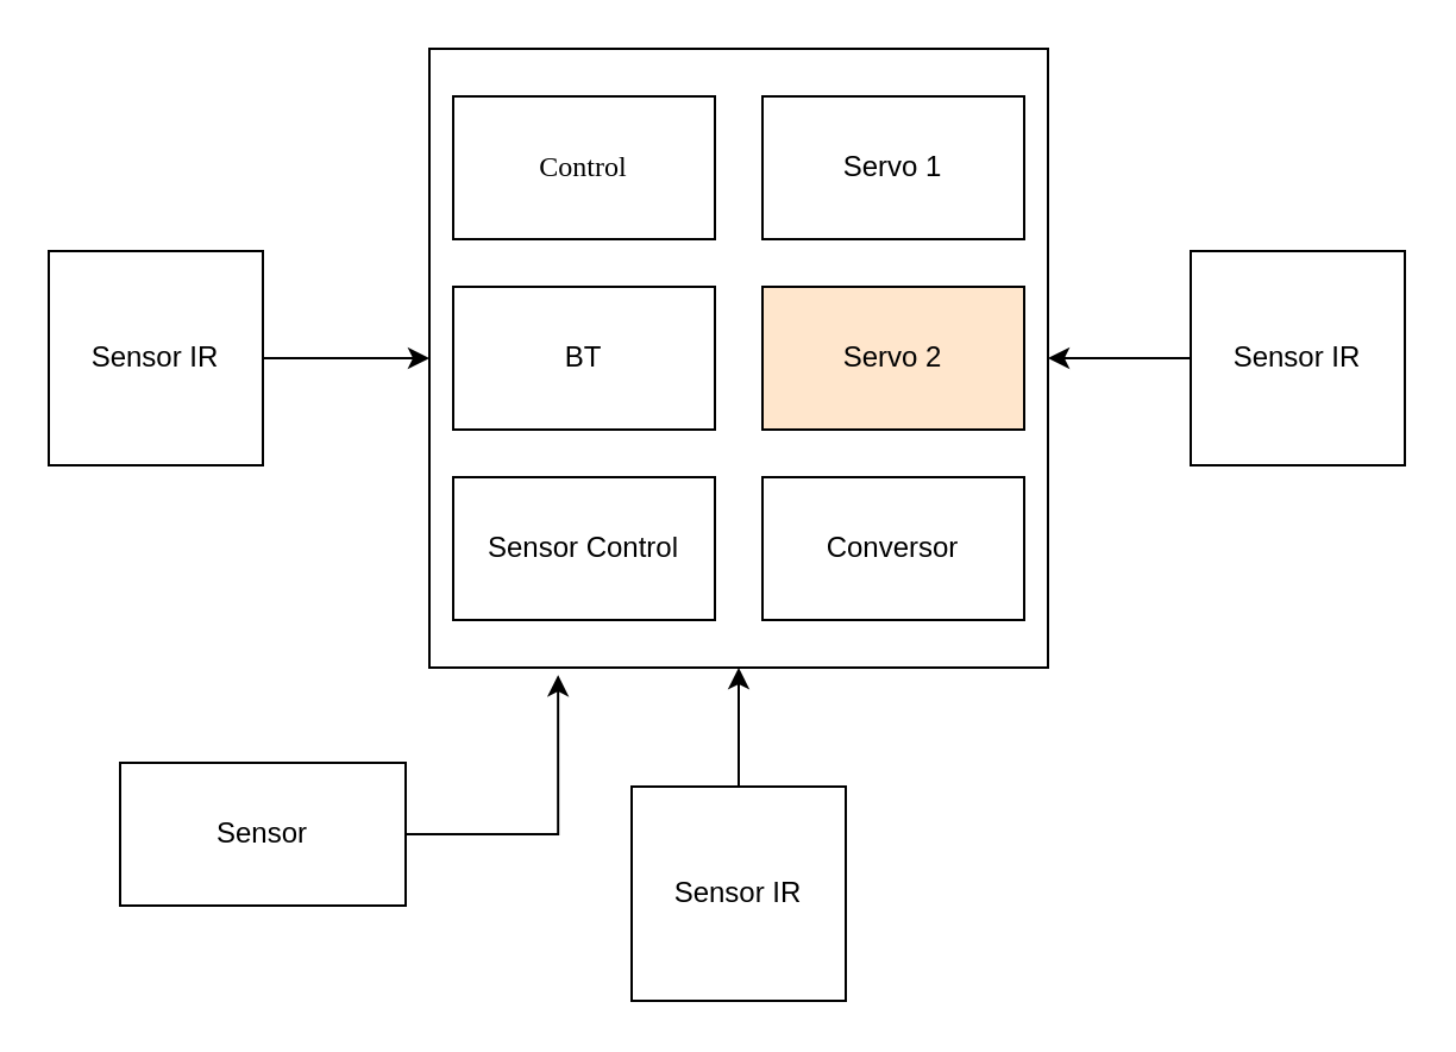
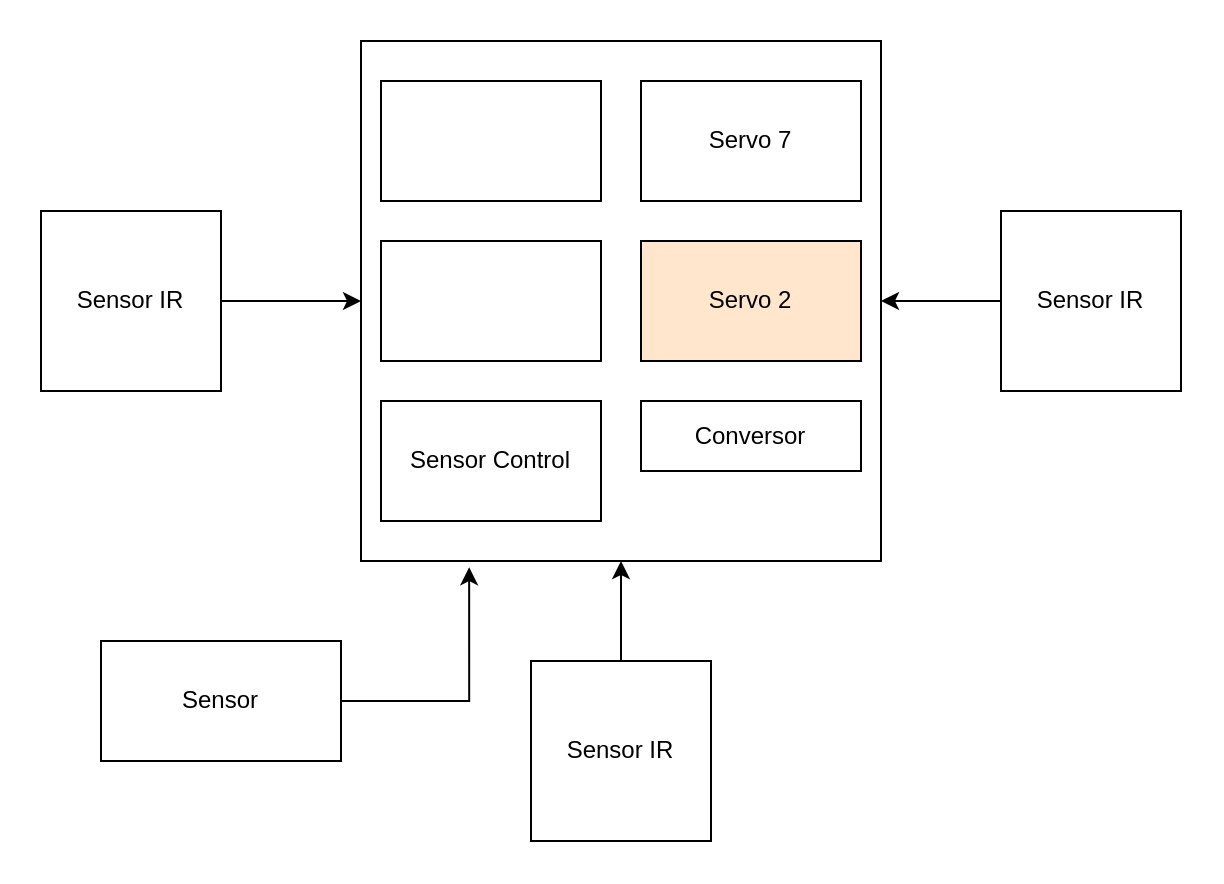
  <mxCell id="0" />
  <mxCell id="1" parent="0" />
  <mxCell id="2" value="" style="whiteSpace=wrap;html=1;aspect=fixed;imageAspect=1;" parent="1" vertex="1"><mxGeometry x="180" y="20" width="260" height="260" as="geometry" /></mxCell>
  <mxCell id="3" style="edgeStyle=orthogonalEdgeStyle;rounded=0;orthogonalLoop=1;jettySize=auto;html=1;entryX=1;entryY=0.5;entryDx=0;entryDy=0;" parent="1" source="4" target="2" edge="1"><mxGeometry relative="1" as="geometry" /></mxCell>
  <mxCell id="4" value="Sensor IR" style="whiteSpace=wrap;html=1;aspect=fixed;imageAspect=0;" parent="1" vertex="1"><mxGeometry x="500" y="105" width="90" height="90" as="geometry" /></mxCell>
  <mxCell id="5" value="" style="rounded=0;whiteSpace=wrap;html=1;" parent="1" vertex="1"><mxGeometry x="190" y="40" width="110" height="60" as="geometry" /></mxCell>
  <mxCell id="6" value="" style="rounded=0;whiteSpace=wrap;html=1;" parent="1" vertex="1"><mxGeometry x="320" y="40" width="110" height="60" as="geometry" /></mxCell>
  <mxCell id="7" value="" style="rounded=0;whiteSpace=wrap;html=1;" parent="1" vertex="1"><mxGeometry x="190" y="120" width="110" height="60" as="geometry" /></mxCell>
  <mxCell id="8" value="Servo 2" style="rounded=0;whiteSpace=wrap;html=1;fillColor=#ffe6cc;" parent="1" vertex="1"><mxGeometry x="320" y="120" width="110" height="60" as="geometry" /></mxCell>
  <mxCell id="9" value="" style="rounded=0;whiteSpace=wrap;html=1;" parent="1" vertex="1"><mxGeometry x="190" y="200" width="110" height="60" as="geometry" /></mxCell>
- <mxCell id="10" value="Conversor" style="rounded=0;whiteSpace=wrap;html=1;" parent="1" vertex="1"><mxGeometry x="320" y="200" width="110" height="60" as="geometry" /></mxCell>
- <mxCell id="11" value="&lt;font face=&quot;Verdana&quot;&gt;Control&lt;/font&gt;" style="text;html=1;strokeColor=none;fillColor=none;align=center;verticalAlign=middle;whiteSpace=wrap;rounded=0;" parent="1" vertex="1"><mxGeometry x="200" y="50" width="90" height="40" as="geometry" /></mxCell>
- <mxCell id="12" value="BT" style="text;html=1;strokeColor=none;fillColor=none;align=center;verticalAlign=middle;whiteSpace=wrap;rounded=0;" parent="1" vertex="1"><mxGeometry x="200" y="130" width="90" height="40" as="geometry" /></mxCell>
+ <mxCell id="10" value="Conversor" style="rounded=0;whiteSpace=wrap;html=1;" parent="1" vertex="1"><mxGeometry x="320" y="200" width="110" height="35" as="geometry" /></mxCell>
  <mxCell id="13" value="Sensor Control" style="text;html=1;strokeColor=none;fillColor=none;align=center;verticalAlign=middle;whiteSpace=wrap;rounded=0;" parent="1" vertex="1"><mxGeometry x="200" y="210" width="90" height="40" as="geometry" /></mxCell>
- <mxCell id="14" value="Servo 1" style="text;html=1;strokeColor=none;fillColor=none;align=center;verticalAlign=middle;whiteSpace=wrap;rounded=0;" parent="1" vertex="1"><mxGeometry x="330" y="50" width="90" height="40" as="geometry" /></mxCell>
+ <mxCell id="14" value="Servo 7" style="text;html=1;strokeColor=none;fillColor=none;align=center;verticalAlign=middle;whiteSpace=wrap;rounded=0;" parent="1" vertex="1"><mxGeometry x="330" y="50" width="90" height="40" as="geometry" /></mxCell>
  <mxCell id="15" style="edgeStyle=orthogonalEdgeStyle;rounded=0;orthogonalLoop=1;jettySize=auto;html=1;entryX=0;entryY=0.5;entryDx=0;entryDy=0;" parent="1" source="16" target="2" edge="1"><mxGeometry relative="1" as="geometry" /></mxCell>
  <mxCell id="16" value="Sensor IR" style="whiteSpace=wrap;html=1;aspect=fixed;imageAspect=0;" parent="1" vertex="1"><mxGeometry x="20" y="105" width="90" height="90" as="geometry" /></mxCell>
  <mxCell id="17" style="edgeStyle=orthogonalEdgeStyle;rounded=0;orthogonalLoop=1;jettySize=auto;html=1;entryX=0.5;entryY=1;entryDx=0;entryDy=0;" parent="1" source="18" target="2" edge="1"><mxGeometry relative="1" as="geometry" /></mxCell>
  <mxCell id="18" value="Sensor IR" style="whiteSpace=wrap;html=1;aspect=fixed;imageAspect=0;" parent="1" vertex="1"><mxGeometry x="265" y="330" width="90" height="90" as="geometry" /></mxCell>
  <mxCell id="19" style="edgeStyle=orthogonalEdgeStyle;rounded=0;orthogonalLoop=1;jettySize=auto;html=1;entryX=0.208;entryY=1.012;entryDx=0;entryDy=0;entryPerimeter=0;" parent="1" source="20" target="2" edge="1"><mxGeometry relative="1" as="geometry" /></mxCell>
  <mxCell id="20" value="Sensor" style="rounded=0;whiteSpace=wrap;html=1;" parent="1" vertex="1"><mxGeometry x="50" y="320" width="120" height="60" as="geometry" /></mxCell>
